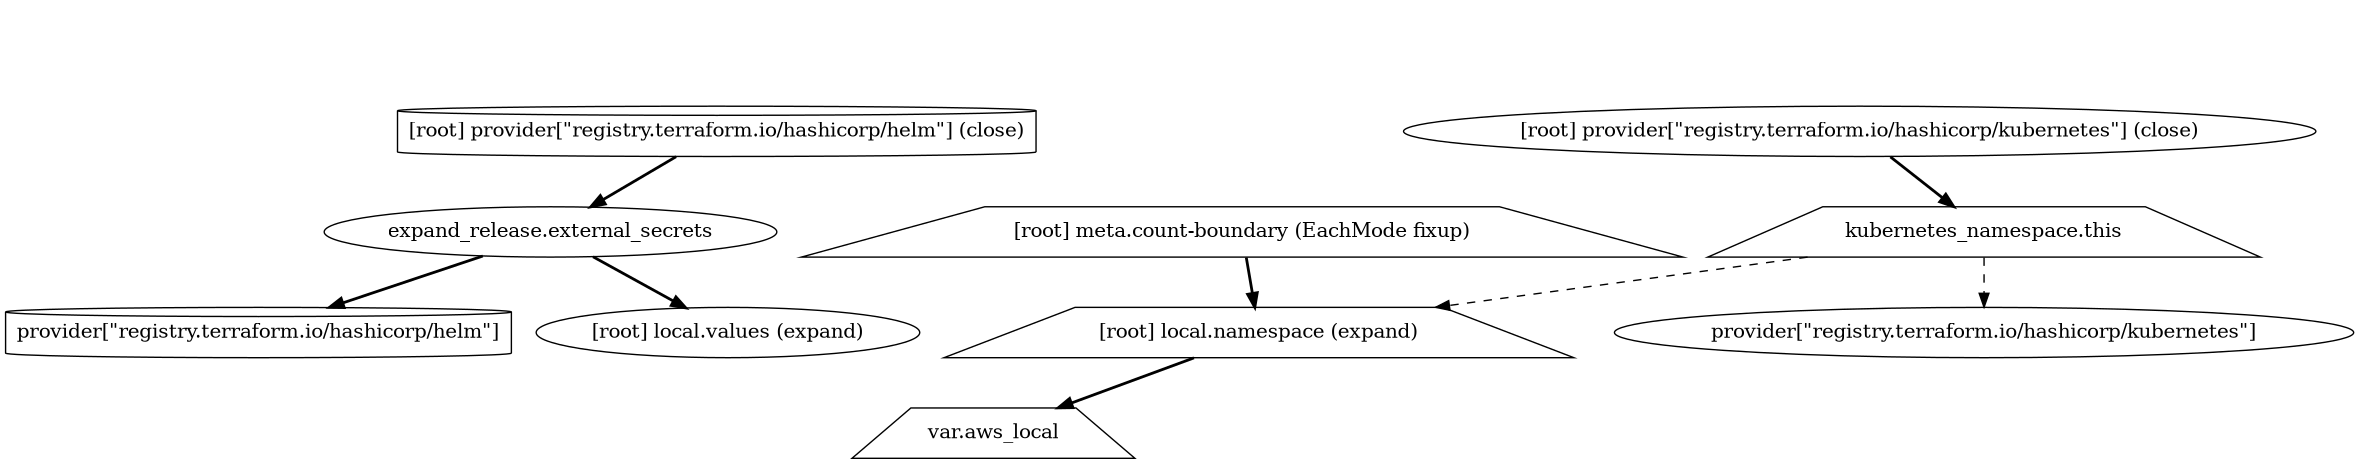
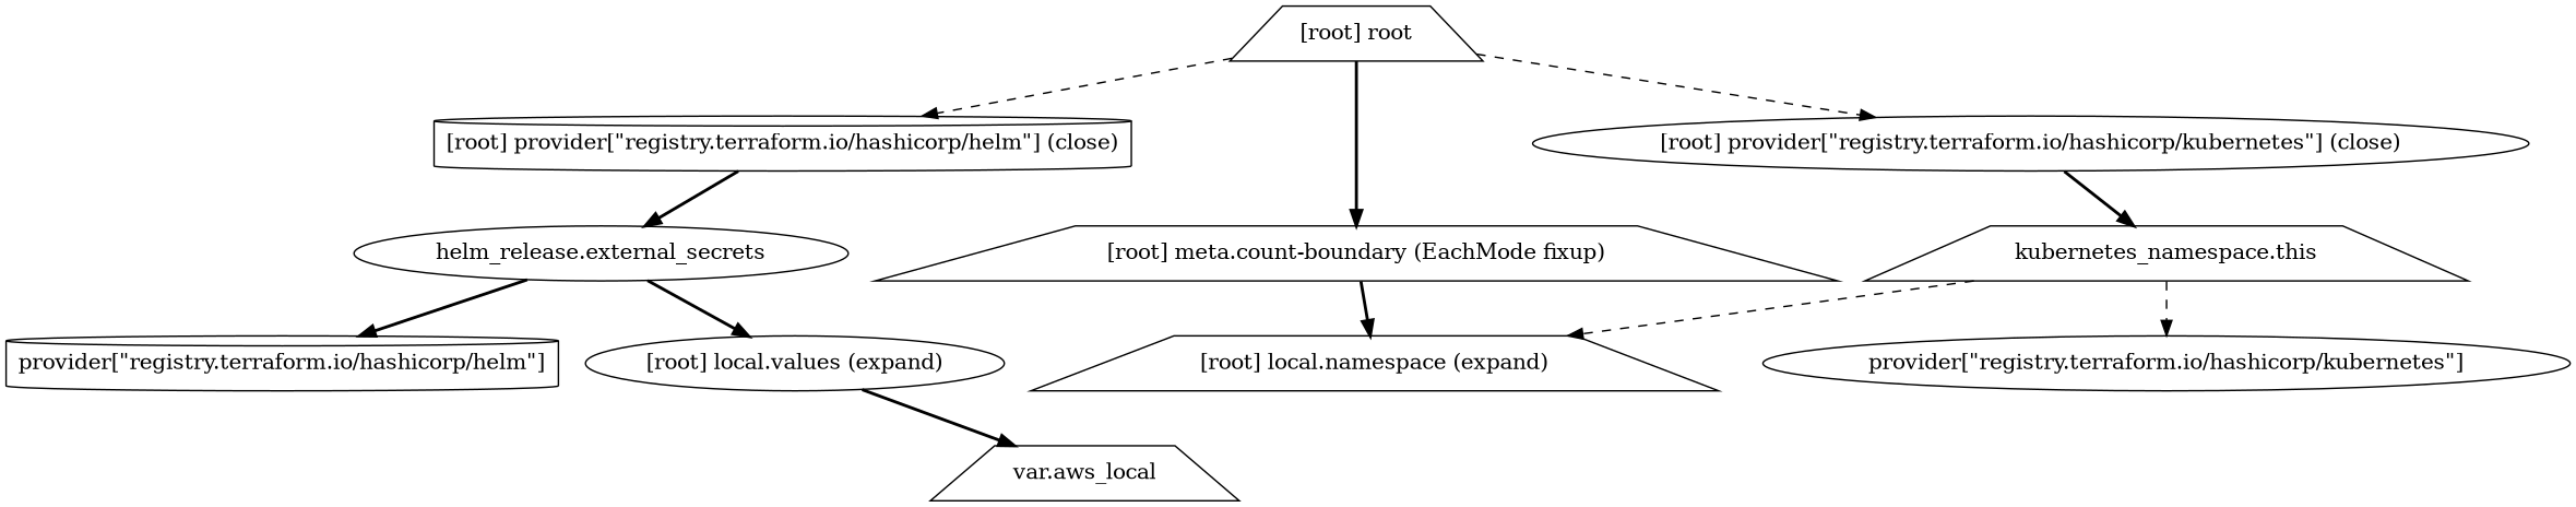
  digraph {
    compound=true
    newrank=true
    node [shape=trapezium]
    edge [style=bold]
-   n1 [label="expand_release.external_secrets" shape=ellipse]
+   n1 [label="helm_release.external_secrets" shape=ellipse]
    n2 [label="kubernetes_namespace.this"]
    n3 [label="provider[\"registry.terraform.io/hashicorp/helm\"]" shape=cylinder]
    "[root] local.values (expand)" [shape=ellipse]
    n5 [label="provider[\"registry.terraform.io/hashicorp/kubernetes\"]" shape=ellipse]
    "[root] local.namespace (expand)"
    n7 [label="var.aws_local"]
    "[root] meta.count-boundary (EachMode fixup)"
    "[root] provider[\"registry.terraform.io/hashicorp/helm\"] (close)" [shape=cylinder]
    "[root] provider[\"registry.terraform.io/hashicorp/kubernetes\"] (close)" [shape=ellipse]
+   "[root] root"
    subgraph sub_1 {
      n1
      n2
      n3
      "[root] local.values (expand)"
      n5
      "[root] local.namespace (expand)"
      n7
      "[root] meta.count-boundary (EachMode fixup)"
      "[root] provider[\"registry.terraform.io/hashicorp/helm\"] (close)"
      "[root] provider[\"registry.terraform.io/hashicorp/kubernetes\"] (close)"
+     "[root] root"
    }
    n1 -> n3
    n1 -> "[root] local.values (expand)"
    n2 -> n5 [style=dashed]
    n2 -> "[root] local.namespace (expand)" [style=dashed]
-   "[root] local.namespace (expand)" -> n7
+   "[root] local.values (expand)" -> n7
    "[root] meta.count-boundary (EachMode fixup)" -> "[root] local.namespace (expand)"
    "[root] provider[\"registry.terraform.io/hashicorp/helm\"] (close)" -> n1
    "[root] provider[\"registry.terraform.io/hashicorp/kubernetes\"] (close)" -> n2
+   "[root] root" -> "[root] meta.count-boundary (EachMode fixup)"
+   "[root] root" -> "[root] provider[\"registry.terraform.io/hashicorp/helm\"] (close)" [style=dashed]
+   "[root] root" -> "[root] provider[\"registry.terraform.io/hashicorp/kubernetes\"] (close)" [style=dashed]
  }
